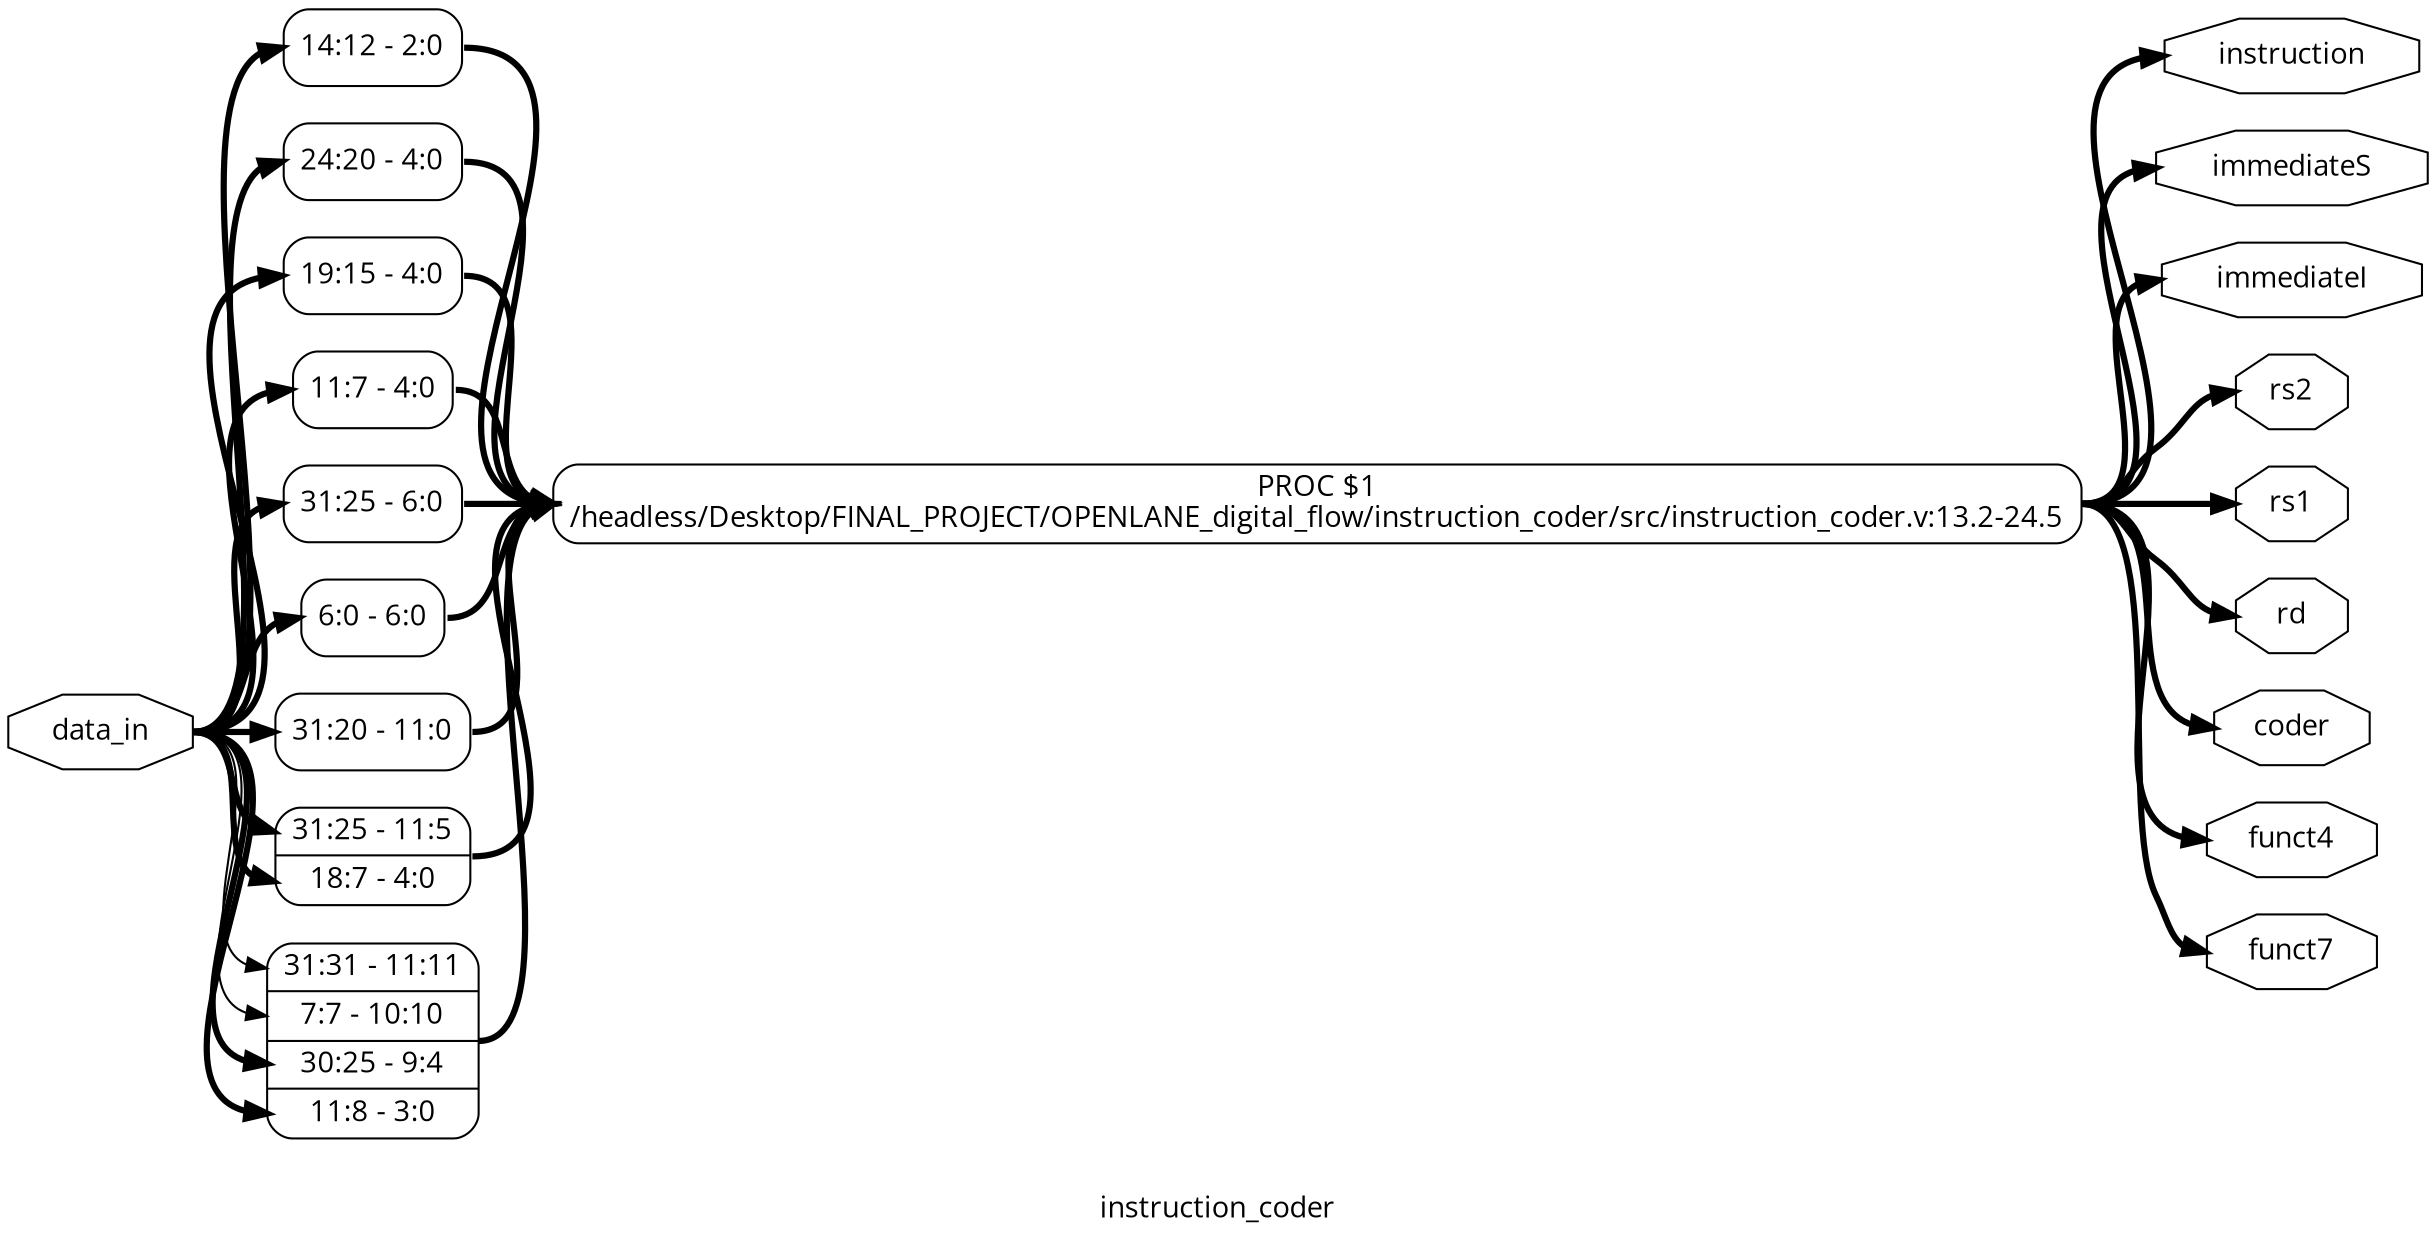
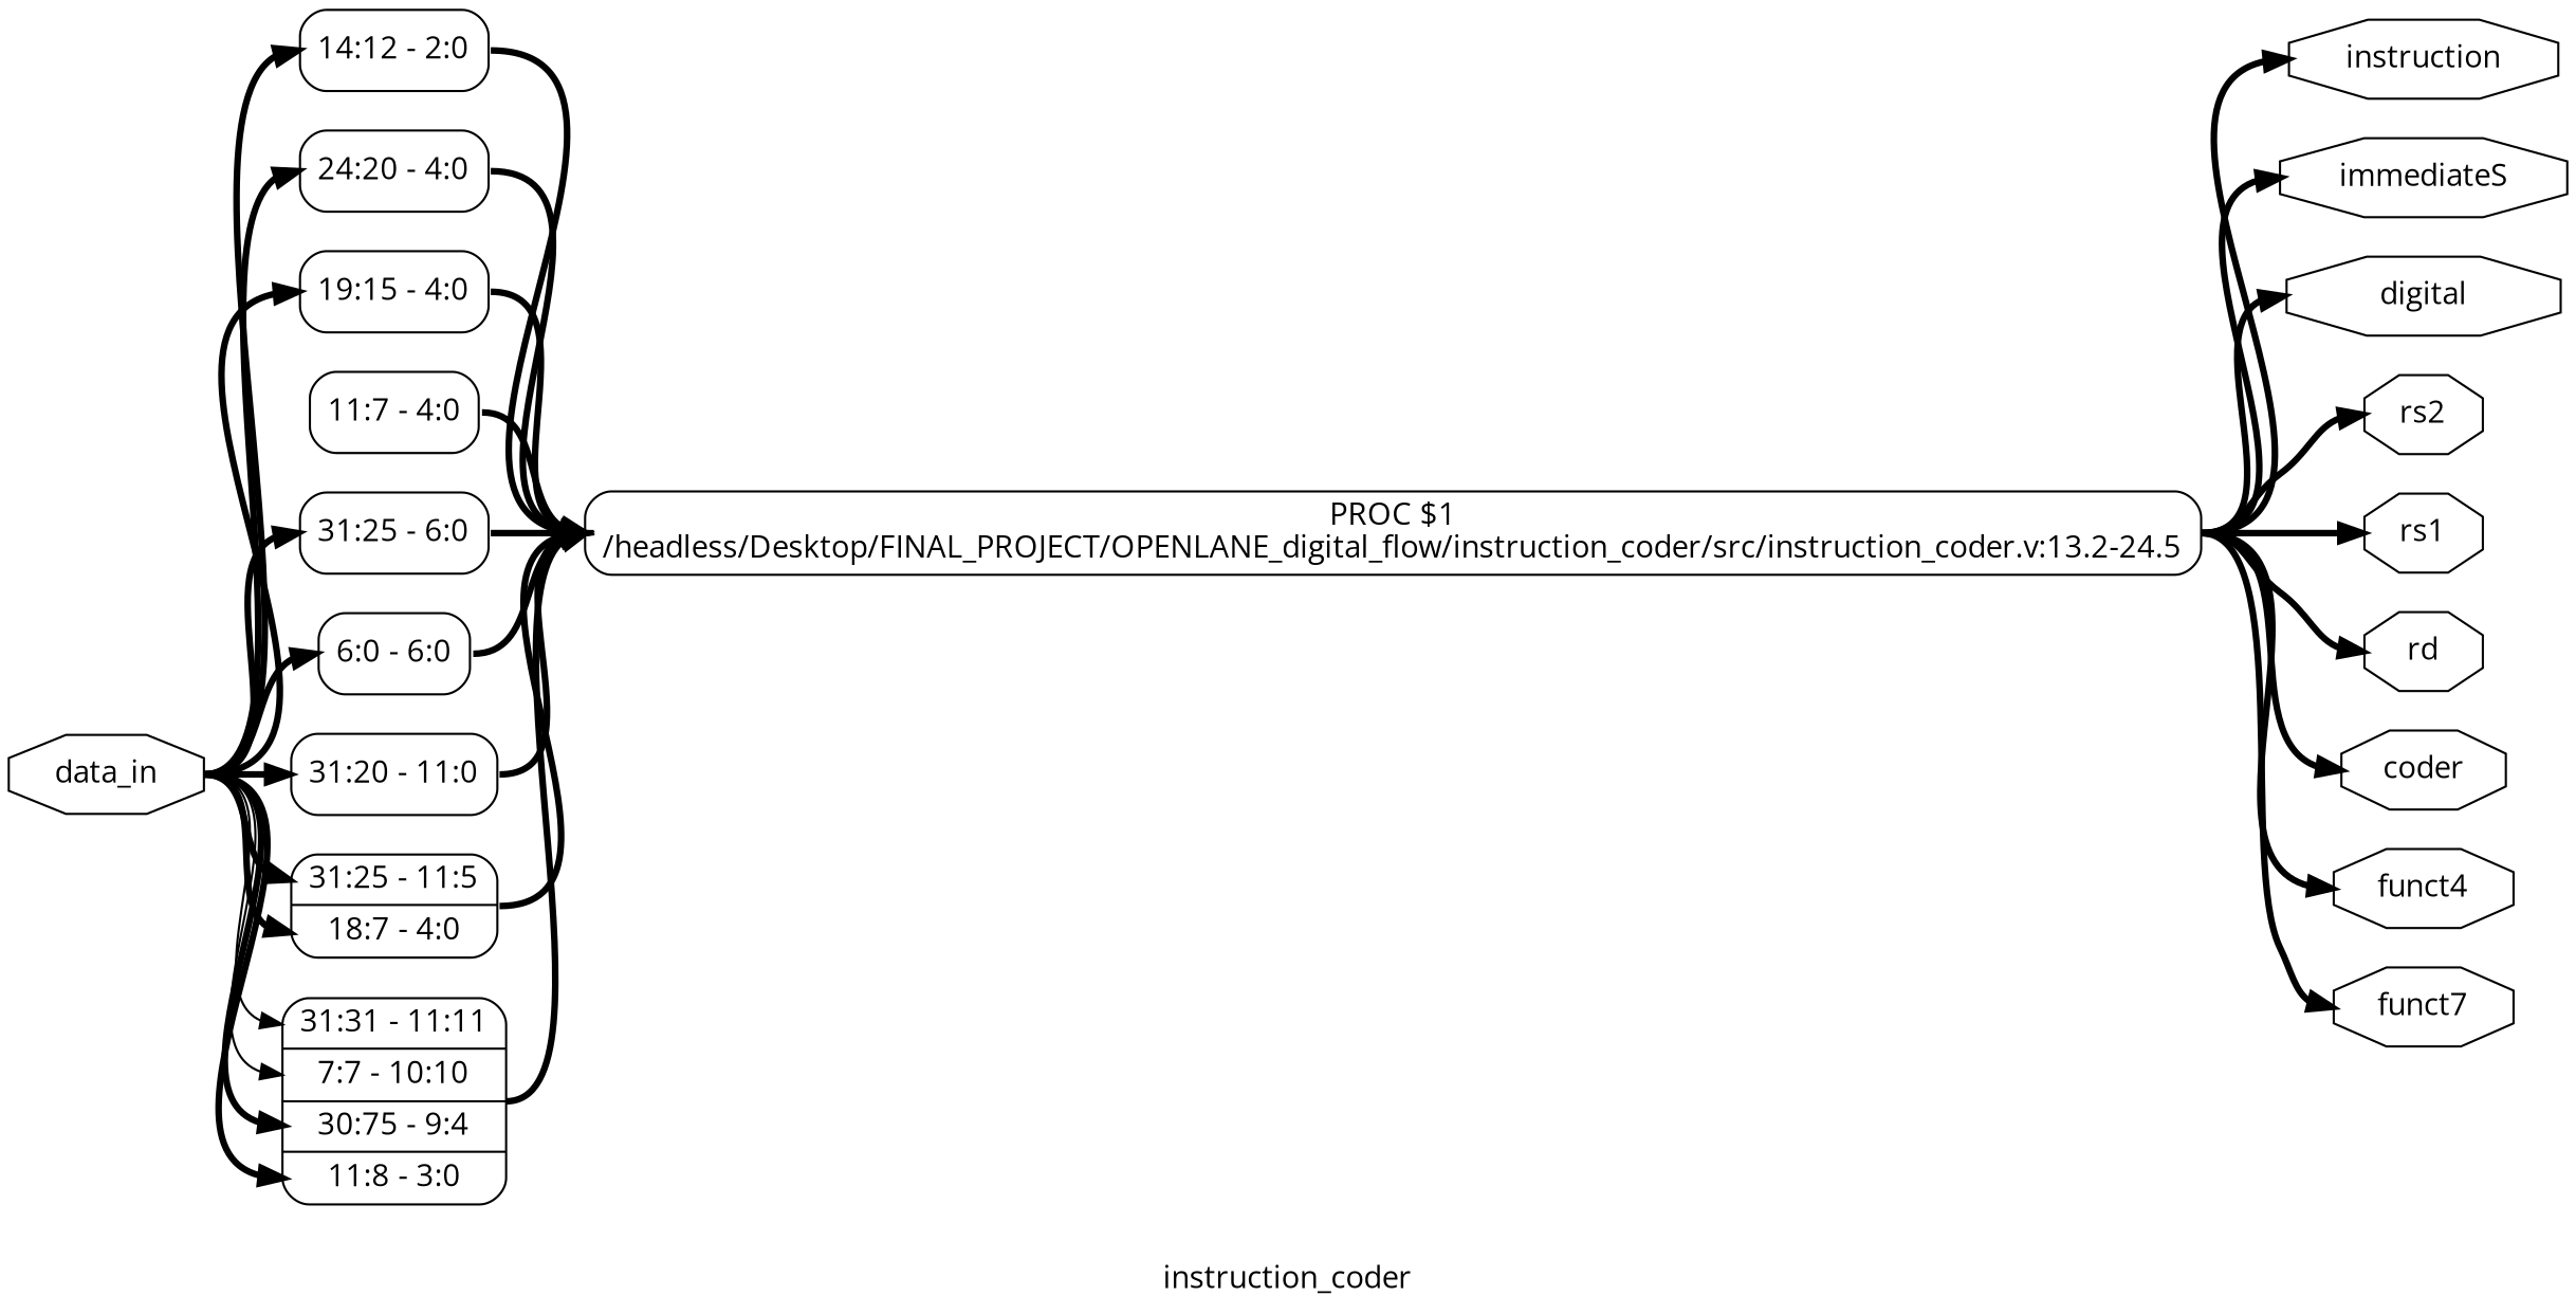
  digraph {
    fontname="Open Sans"
    label=instruction_coder
    rankdir=LR
    remincross=true
    node [fontname="Open Sans" shape=octagon]
    edge [color=black fontname="Open Sans" headport=w style="setlinewidth(3)" tailport=e]
    n1 [color=black fontcolor=black label=instruction]
    n2 [color=black fontcolor=black label=immediateS]
-   n3 [color=black fontcolor=black label=immediateI]
+   n3 [color=black fontcolor=black label=digital]
    n4 [color=black fontcolor=black label=rs2]
    n5 [color=black fontcolor=black label=rs1]
    n6 [color=black fontcolor=black label=rd]
    n7 [color=black fontcolor=black label=coder]
    n8 [color=black fontcolor=black label=funct4]
    n9 [color=black fontcolor=black label=funct7]
    n10 [color=black fontcolor=black label=data_in]
    n11 [label="<s0> 14:12 - 2:0 " shape=record style=rounded]
    n12 [label="<s0> 24:20 - 4:0 " shape=record style=rounded]
    n13 [label="<s0> 19:15 - 4:0 " shape=record style=rounded]
    n14 [label="<s0> 11:7 - 4:0 " shape=record style=rounded]
    n15 [label="<s0> 31:25 - 6:0 " shape=record style=rounded]
    n16 [label="<s0> 6:0 - 6:0 " shape=record style=rounded]
    n17 [label="<s0> 31:20 - 11:0 " shape=record style=rounded]
    n18 [label="<s1> 31:25 - 11:5 |<s0> 18:7 - 4:0 " shape=record style=rounded]
-   n19 [label="<s3> 31:31 - 11:11 |<s2> 7:7 - 10:10 |<s1> 30:25 - 9:4 |<s0> 11:8 - 3:0 " shape=record style=rounded]
+   n19 [label="<s3> 31:31 - 11:11 |<s2> 7:7 - 10:10 |<s1> 30:75 - 9:4 |<s0> 11:8 - 3:0 " shape=record style=rounded]
    n20 [label="PROC $1\n/headless/Desktop/FINAL_PROJECT/OPENLANE_digital_flow/instruction_coder/src/instruction_coder.v:13.2-24.5" shape=box style=rounded]
    n10 -> n11 [headport="s0:w"]
    n10 -> n12 [headport="s0:w"]
    n10 -> n13 [headport="s0:w"]
-   n10 -> n14 [headport="s0:w"]
    n10 -> n15 [headport="s0:w"]
    n10 -> n16 [headport="s0:w"]
    n10 -> n17 [headport="s0:w"]
    n10 -> n18 [headport="s0:w"]
    n10 -> n18 [headport="s1:w"]
    n10 -> n19 [headport="s0:w"]
    n10 -> n19 [headport="s1:w"]
    n10 -> n19 [headport="s2:w" style=""]
    n10 -> n19 [headport="s3:w" style=""]
    n11 -> n20
    n12 -> n20
    n13 -> n20
    n14 -> n20
    n15 -> n20
    n16 -> n20
    n17 -> n20
    n18 -> n20
    n19 -> n20
    n20 -> n1
    n20 -> n2
    n20 -> n3
    n20 -> n4
    n20 -> n5
    n20 -> n6
    n20 -> n7
    n20 -> n8
    n20 -> n9
  }
